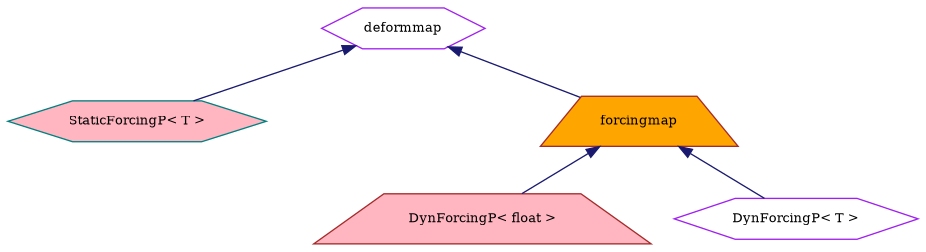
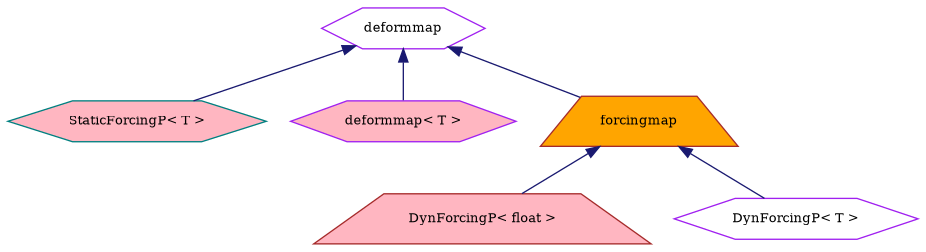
  digraph {
    fontname="DejaVu Serif"
    node [color=purple fillcolor=lightpink fontname="DejaVu Serif" fontsize=10 shape=hexagon style=filled]
    edge [color=midnightblue dir=back fontname="DejaVu Serif" fontsize=10 labelfontname=Helvetica labelfontsize=10 style=solid]
    n1 [fillcolor=white fontcolor=black height=0.2 label=deformmap width=0.4]
    n2 [color=teal height=0.2 label="StaticForcingP\< T \>" width=0.4]
+   n3 [height=0.2 label="deformmap\< T \>" width=0.4]
    n4 [color=brown fillcolor=orange height=0.2 label=forcingmap shape=trapezium width=0.4]
    n5 [color=brown height=0.2 label="DynForcingP\< float \>" shape=trapezium width=0.4]
    n6 [fillcolor=white height=0.2 label="DynForcingP\< T \>" width=0.4]
    n1 -> n2
+   n1 -> n3
    n1 -> n4
    n4 -> n5
    n4 -> n6
  }
